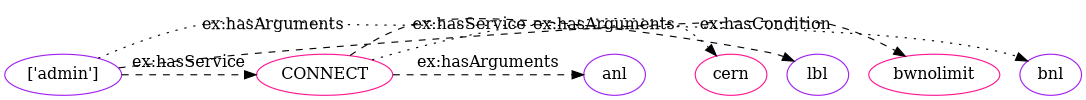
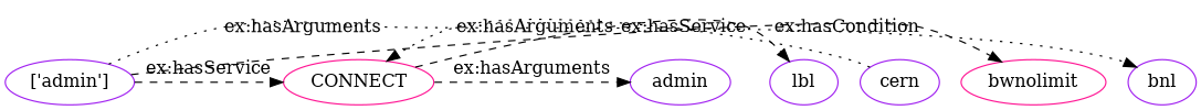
  digraph {
    node [color=purple]
    edge [constraint=false style=dashed]
    n1 [label="['admin']"]
    n2 [color=deeppink label=CONNECT]
    n3 [color=deeppink label=bwnolimit]
    n4 [label=bnl]
-   n5 [label=anl]
-   n6 [color=deeppink label=cern]
+   n5 [label=admin]
+   n6 [label=cern]
    n7 [label=lbl]
    n1 -> n2 [label="ex:hasService"]
    n1 -> n3 [label="ex:hasCondition"]
    n1 -> n4 [label="ex:hasArguments" style=dotted]
    n2 -> n5 [label="ex:hasArguments"]
-   n2 -> n6 [label="ex:hasArguments" style=dotted]
+   n6 -> n2 [label="ex:hasArguments" style=dotted]
    n2 -> n7 [label="ex:hasService"]
  }
